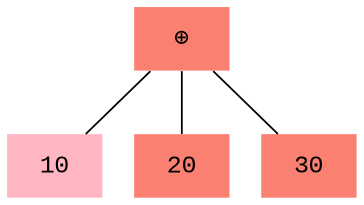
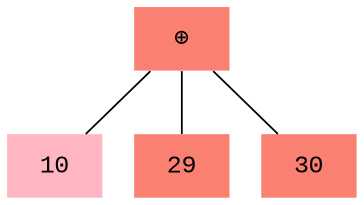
  graph {
    fontname="Liberation Mono"
    node [shape=none style=filled fillcolor=salmon fontname="Liberation Mono"]
    edge [style=solid fontname="Liberation Mono"]
    n1 [label="⊕"]
    10 [fillcolor=lightpink]
-   20
+   20 [label=29]
    30
    n1 -- 10
    n1 -- 20
    n1 -- 30
  }
